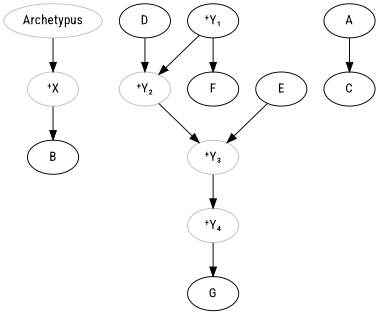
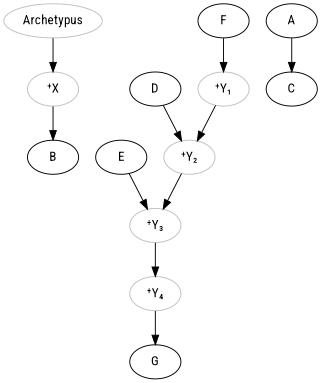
  digraph {
    fontname="Roboto Condensed"
    node [fontname="Roboto Condensed"]
    edge [fontname="Roboto Condensed"]
    Archetypus [color=grey]
    n2 [color=grey label="⁺X"]
    B
-   n4 [color=black label="⁺Y₁"]
+   n4 [color=grey label="⁺Y₁"]
    n5 [color=grey label="⁺Y₂"]
    F
    A
    C
    n9 [color=grey label="⁺Y₃"]
    n10 [color=grey label="⁺Y₄"]
    D
    G
    E
    Archetypus -> n2
    n2 -> B
    n4 -> n5
-   n4 -> F
+   F -> n4
    n5 -> n9
    A -> C
    n9 -> n10
    n10 -> G
    D -> n5
    E -> n9
  }
